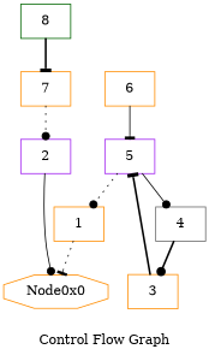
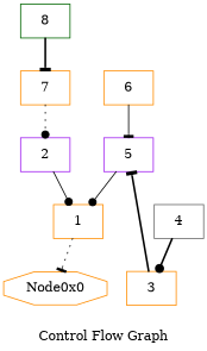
  digraph {
    label="Control Flow Graph"
    node [color=darkorange shape=record]
    edge [arrowhead=dot style=solid]
    n1 [label="{1}"]
    Node0x0 [shape=octagon]
    n3 [color=purple label="{2}"]
    n4 [label="{3}"]
    n5 [color=purple label="{5}"]
    n6 [color=gray40 label="{4}"]
    n7 [label="{6}"]
    n8 [label="{7}"]
    n9 [color=darkgreen label="{8}"]
    n1 -> Node0x0 [arrowhead=tee style=dotted]
-   n3 -> Node0x0
+   n3 -> n1
    n4 -> n5 [arrowhead=tee style=bold]
-   n5 -> n1 [style=dotted]
-   n5 -> n6
+   n5 -> n1
    n6 -> n4 [style=bold]
    n7 -> n5 [arrowhead=tee]
    n8 -> n3 [style=dotted]
    n9 -> n8 [arrowhead=tee style=bold]
  }
